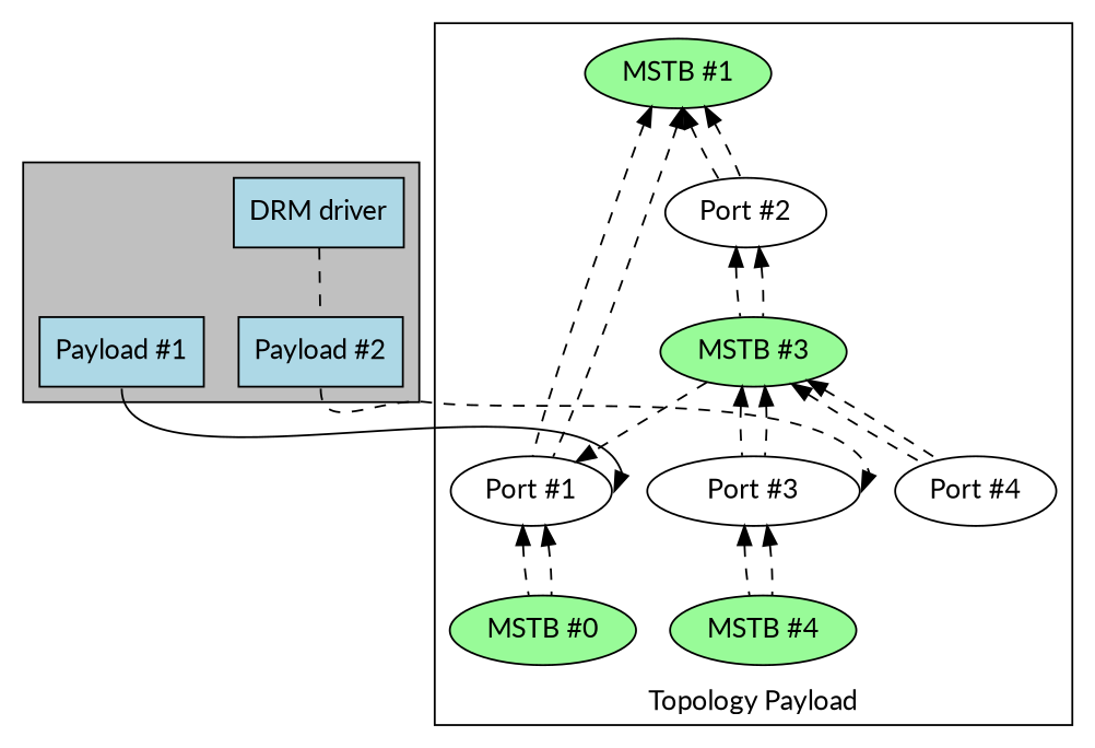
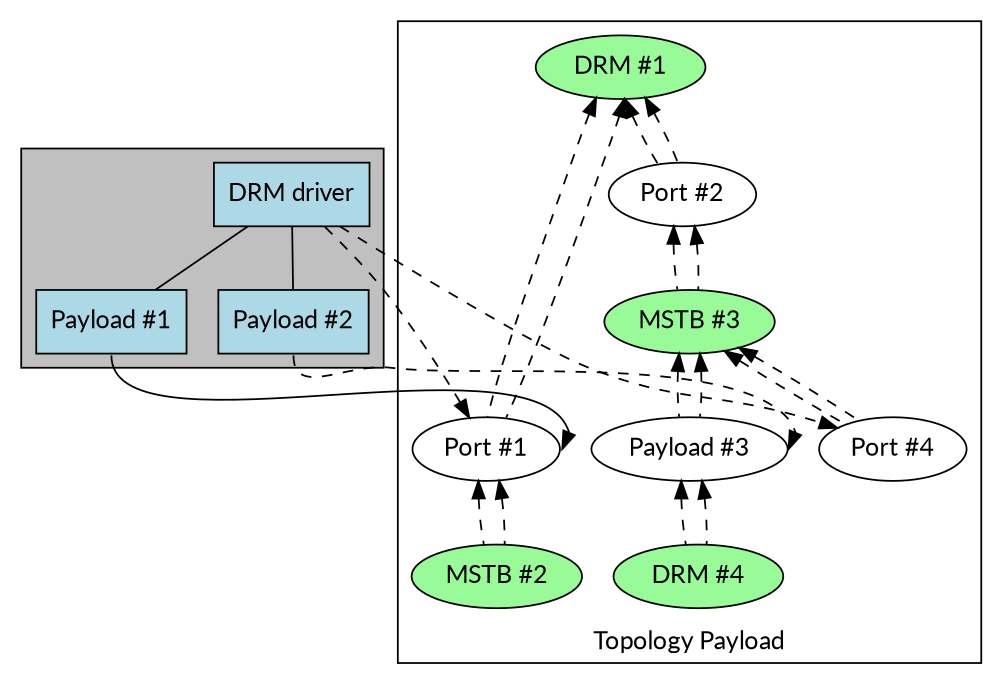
  digraph {
    fontname=Lato
    node [fontname=Lato shape=oval style=filled]
    edge [dir=back fontname=Lato style=dashed]
    n1 [fillcolor=lightblue label="DRM driver" shape=box]
    n2 [fillcolor=lightblue label="Payload #1" shape=box]
    n3 [fillcolor=lightblue label="Payload #2" shape=box]
    n4 [label="Port #1" style=""]
-   n5 [fillcolor=palegreen label="MSTB #0"]
+   n5 [fillcolor=palegreen label="MSTB #2"]
    n6 [label="Port #2" style=""]
    n7 [fillcolor=palegreen label="MSTB #3"]
-   n8 [label="Port #3" style=""]
-   n9 [fillcolor=palegreen label="MSTB #4"]
+   n8 [label="Payload #3" style=""]
+   n9 [fillcolor=palegreen label="DRM #4"]
    n10 [label="Port #4" style=""]
-   n11 [fillcolor=palegreen label="MSTB #1"]
+   n11 [fillcolor=palegreen label="DRM #1"]
    subgraph cluster_1 {
      fillcolor=grey
      style=filled
      n1
      n2
      n3
    }
    subgraph cluster_2 {
      label="Topology Payload"
      labelloc=bottom
      n4
      n5
      n6
      n7
      n8
      n9
      n10
      n11
    }
-   n1 -> n3 [dir=none]
-   n7 -> n4 [dir=""]
+   n1 -> n2 [dir=none style=""]
+   n1 -> n3 [dir=none style=""]
+   n1 -> n4 [dir=""]
+   n1 -> n10 [dir=""]
    n2 -> n4 [headport=e style=solid tailport=s dir=""]
    n3 -> n8 [headport=e tailport=s dir=""]
    n4 -> n5
    n4 -> n5
    n6 -> n7
    n6 -> n7
    n7 -> n8
    n7 -> n8
    n7 -> n10
    n7 -> n10
    n8 -> n9
    n8 -> n9
    n11 -> n4
    n11 -> n4
    n11 -> n6
    n11 -> n6
  }
